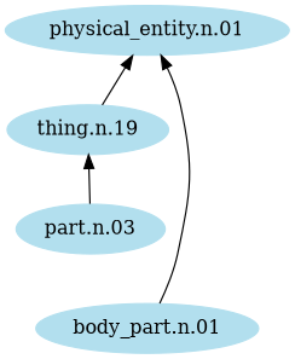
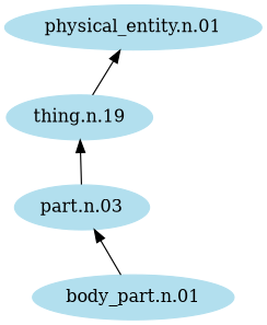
  digraph {
    rankdir=BT
    node [color=lightblue2 style=filled]
    "body_part.n.01"
    "part.n.03"
    n3 [label="thing.n.19"]
    "physical_entity.n.01"
-   "body_part.n.01" -> "physical_entity.n.01"
+   "body_part.n.01" -> "part.n.03"
    "part.n.03" -> n3
    n3 -> "physical_entity.n.01"
  }
